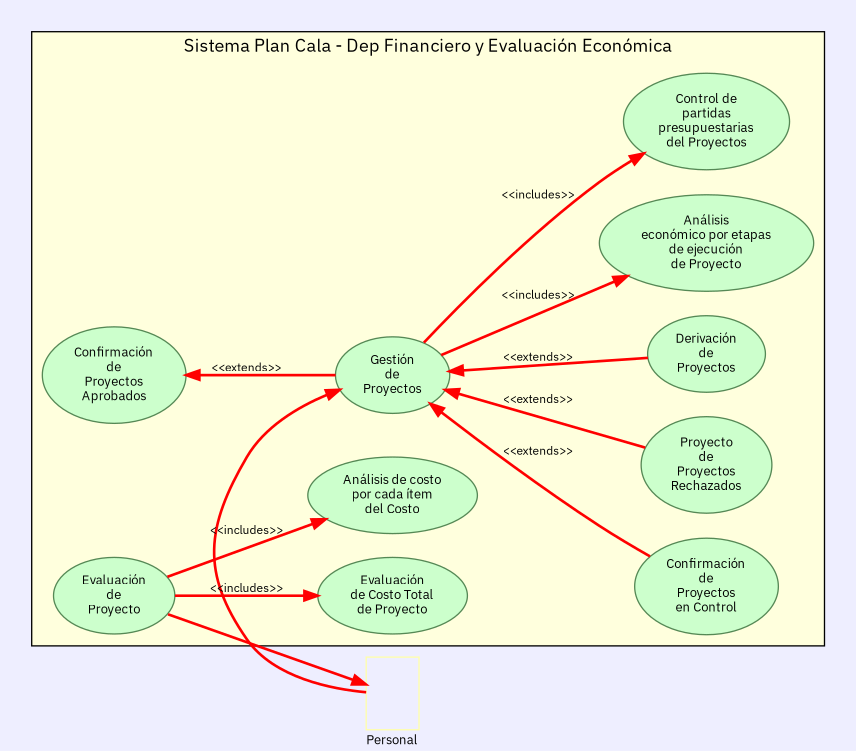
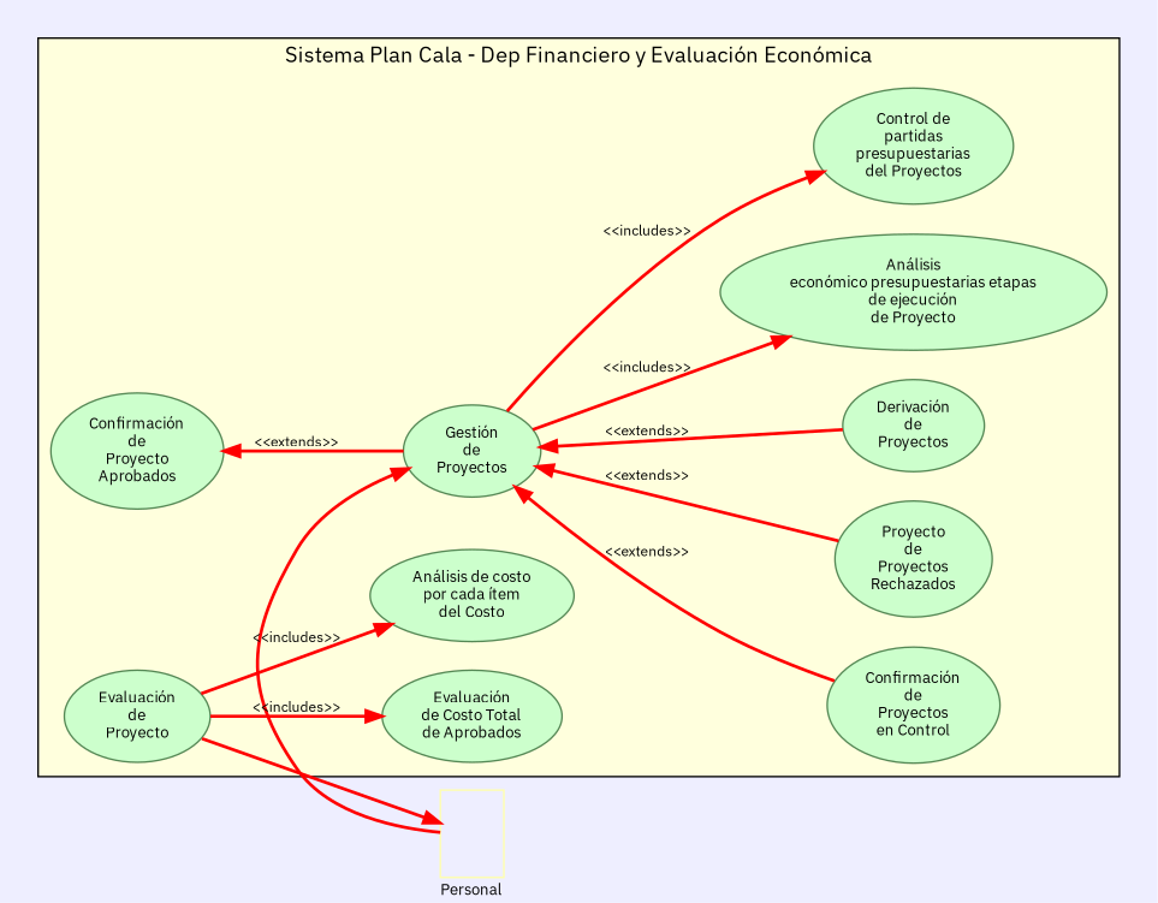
  digraph {
    bgcolor="#eeeeff"
    fontname="IBM Plex Sans"
    rankdir=LR
    node [color="#558855" fontname="IBM Plex Sans" fontsize=10 shape=ellipse fillcolor="#ccffcc" style=filled]
    edge [color=red fontname="IBM Plex Sans" fontsize=9 style=bold]
    Personal [color="#ffffaa" fixedsize=true height=0.77 label="\n\n\n\n\n\n\N" shape=custom width=.552 fillcolor="" style=""]
    n2 [label="Gestión\nde\nProyectos"]
-   n3 [label="Confirmación\nde\nProyectos\nAprobados"]
+   n3 [label="Confirmación\nde\nProyecto\nAprobados"]
    n4 [label="Confirmación\nde\nProyectos\nen Control"]
    n5 [label="Proyecto\nde\nProyectos\nRechazados"]
    n6 [label="Derivación\nde\nProyectos"]
    n7 [label="Evaluación\nde\nProyecto"]
-   n8 [label="Evaluación\nde Costo Total\nde Proyecto"]
+   n8 [label="Evaluación\nde Costo Total\nde Aprobados"]
    n9 [label="Análisis de costo\npor cada ítem\ndel Costo"]
-   n10 [label="Análisis\neconómico por etapas\nde ejecución\nde Proyecto"]
+   n10 [label="Análisis\neconómico presupuestarias etapas\nde ejecución\nde Proyecto"]
    n11 [label="Control de\npartidas\npresupuestarias\ndel Proyectos"]
    subgraph sub_1 {
      Personal
    }
    subgraph sub_2 {
      n2
      n3
      n4
      n5
      n6
    }
    subgraph sub_3 {
      n2
      n7
      n8
      n9
      n10
      n11
    }
    subgraph sub_4 {
    }
    subgraph cluster_5 {
      color=black
      fillcolor="#ffffdd"
      label="Sistema Plan Cala - Dep Financiero y Evaluación Económica"
      style=filled
      n2
      n3
      n4
      n5
      n6
      n7
      n8
      n9
      n10
      n11
    }
    Personal -> n2
    n2 -> n4 [dir=back label="<<extends>>"]
    n2 -> n5 [dir=back label="<<extends>>"]
    n2 -> n6 [dir=back label="<<extends>>"]
    n2 -> n10 [label="<<includes>>"]
    n2 -> n11 [label="<<includes>>"]
    n3 -> n2 [dir=back label="<<extends>>"]
    n7 -> Personal
    n7 -> n8 [label="<<includes>>"]
    n7 -> n9 [label="<<includes>>"]
  }
